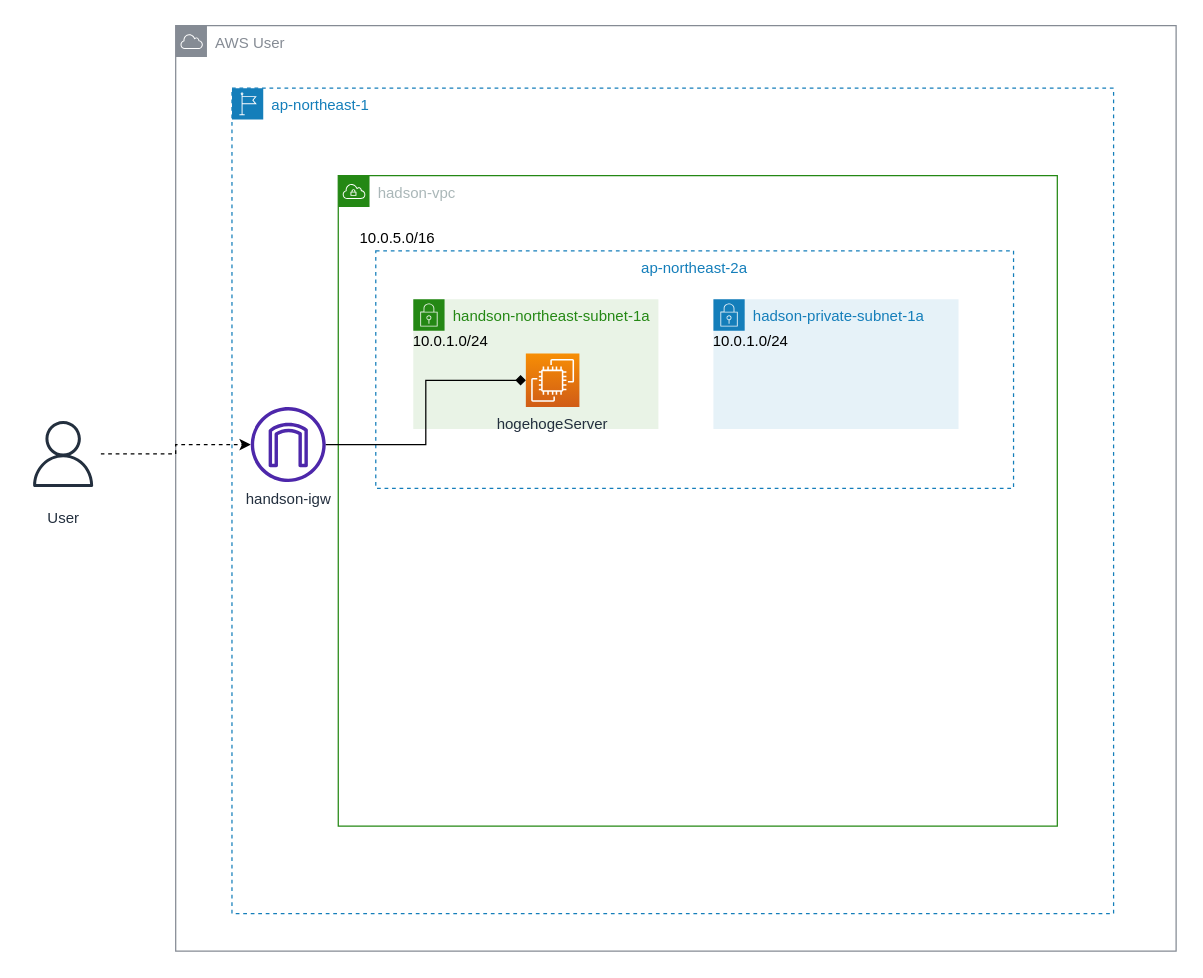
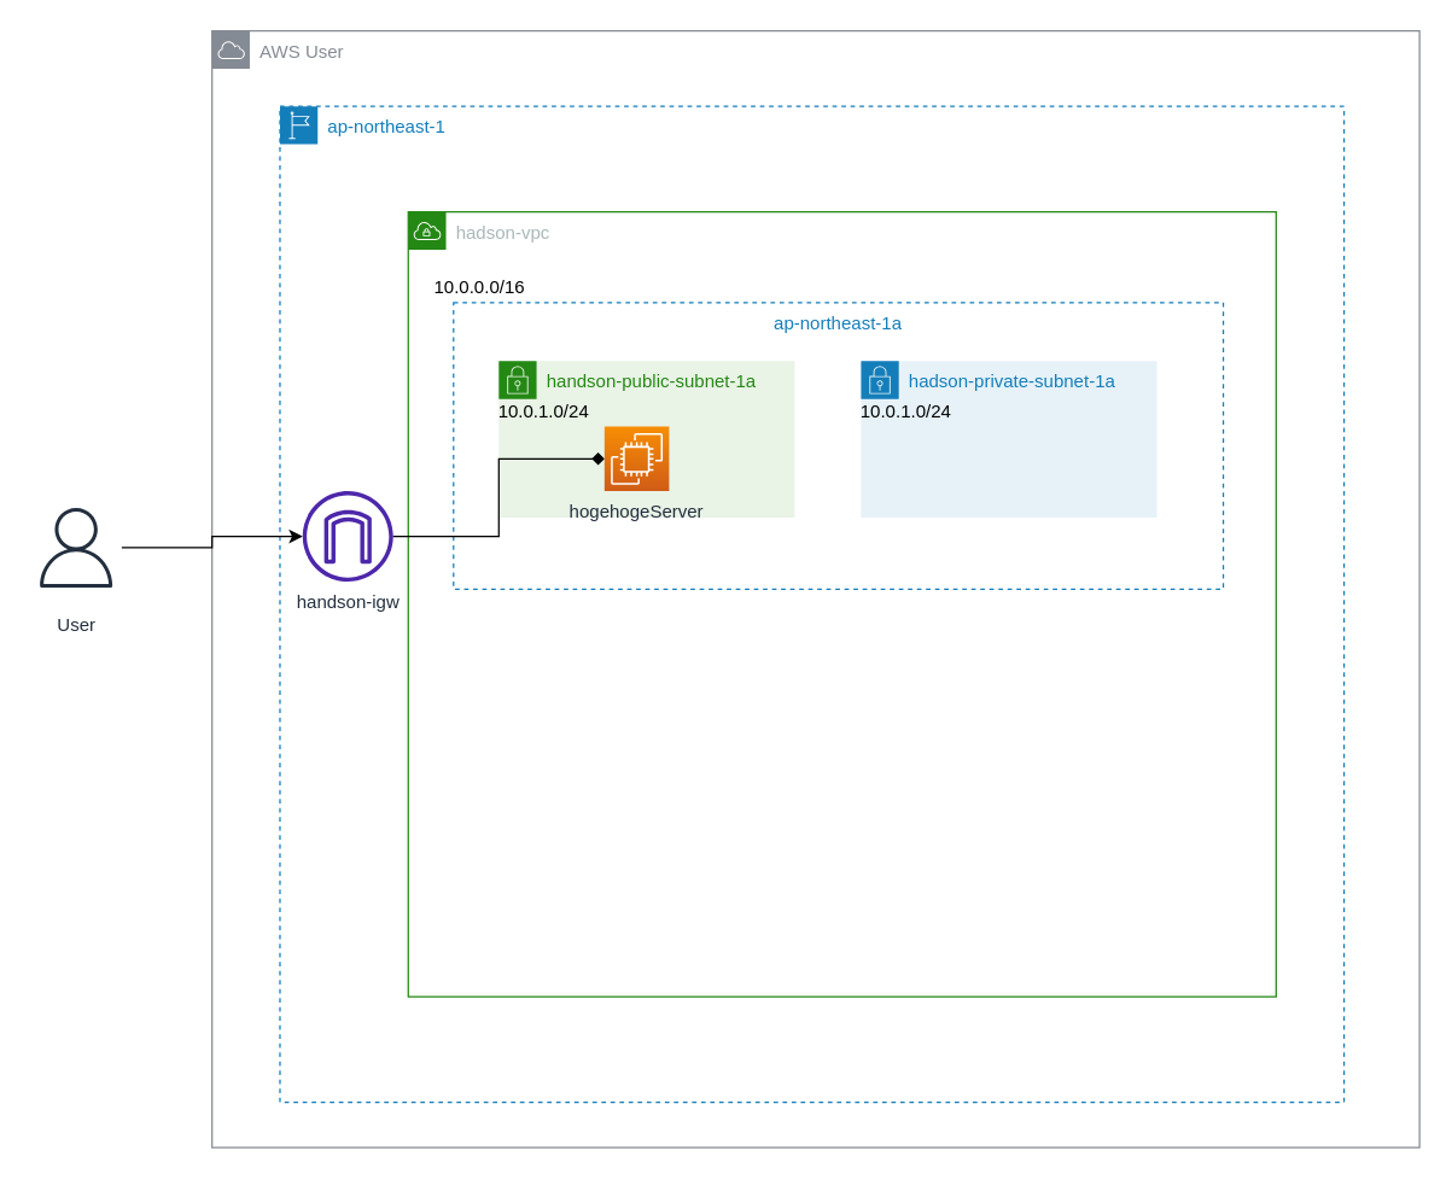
  <mxCell id="0" />
  <mxCell id="1" parent="0" />
  <mxCell id="2" value="AWS User" style="sketch=0;outlineConnect=0;gradientColor=none;html=1;whiteSpace=wrap;fontSize=12;fontStyle=0;shape=mxgraph.aws4.group;grIcon=mxgraph.aws4.group_aws_cloud;strokeColor=#858B94;fillColor=none;verticalAlign=top;align=left;spacingLeft=30;fontColor=#858B94;dashed=0;" vertex="1" parent="1"><mxGeometry x="140" y="20" width="800" height="740" as="geometry" /></mxCell>
  <mxCell id="3" value="ap-northeast-1" style="points=[[0,0],[0.25,0],[0.5,0],[0.75,0],[1,0],[1,0.25],[1,0.5],[1,0.75],[1,1],[0.75,1],[0.5,1],[0.25,1],[0,1],[0,0.75],[0,0.5],[0,0.25]];outlineConnect=0;gradientColor=none;html=1;whiteSpace=wrap;fontSize=12;fontStyle=0;container=0;pointerEvents=0;collapsible=0;recursiveResize=0;shape=mxgraph.aws4.group;grIcon=mxgraph.aws4.group_region;strokeColor=#147EBA;fillColor=none;verticalAlign=top;align=left;spacingLeft=30;fontColor=#147EBA;dashed=1;" vertex="1" parent="1"><mxGeometry x="185" y="70" width="705" height="660" as="geometry" /></mxCell>
- <mxCell id="4" style="edgeStyle=orthogonalEdgeStyle;rounded=0;orthogonalLoop=1;jettySize=auto;html=1;fontColor=#3399FF;dashed=1;" edge="1" parent="1" source="5" target="6"><mxGeometry relative="1" as="geometry"><mxPoint x="30" y="320" as="targetPoint" /></mxGeometry></mxCell>
+ <mxCell id="4" style="edgeStyle=orthogonalEdgeStyle;rounded=0;orthogonalLoop=1;jettySize=auto;html=1;fontColor=#3399FF;" edge="1" parent="1" source="5" target="6"><mxGeometry relative="1" as="geometry"><mxPoint x="30" y="320" as="targetPoint" /></mxGeometry></mxCell>
  <mxCell id="5" value="User" style="sketch=0;outlineConnect=0;fontColor=#232F3E;gradientColor=none;strokeColor=#232F3E;fillColor=#ffffff;dashed=0;verticalLabelPosition=bottom;verticalAlign=top;align=center;html=1;fontSize=12;fontStyle=0;aspect=fixed;shape=mxgraph.aws4.resourceIcon;resIcon=mxgraph.aws4.user;" vertex="1" parent="1"><mxGeometry x="20" y="325" width="60" height="75" as="geometry" /></mxCell>
  <mxCell id="6" value="handson-igw" style="sketch=0;outlineConnect=0;fontColor=#232F3E;gradientColor=none;fillColor=#4D27AA;strokeColor=none;dashed=0;verticalLabelPosition=bottom;verticalAlign=top;align=center;html=1;fontSize=12;fontStyle=0;aspect=fixed;pointerEvents=1;shape=mxgraph.aws4.internet_gateway;" vertex="1" parent="1"><mxGeometry x="200" y="325" width="60" height="60" as="geometry" /></mxCell>
  <mxCell id="7" value="" style="group" vertex="1" connectable="0" parent="1"><mxGeometry x="270" y="140" width="575" height="520" as="geometry" /></mxCell>
  <mxCell id="8" value="hadson-vpc" style="points=[[0,0],[0.25,0],[0.5,0],[0.75,0],[1,0],[1,0.25],[1,0.5],[1,0.75],[1,1],[0.75,1],[0.5,1],[0.25,1],[0,1],[0,0.75],[0,0.5],[0,0.25]];outlineConnect=0;gradientColor=none;html=1;whiteSpace=wrap;fontSize=12;fontStyle=0;container=0;pointerEvents=0;collapsible=0;recursiveResize=0;shape=mxgraph.aws4.group;grIcon=mxgraph.aws4.group_vpc;strokeColor=#248814;fillColor=none;verticalAlign=top;align=left;spacingLeft=30;fontColor=#AAB7B8;dashed=0;" vertex="1" parent="7"><mxGeometry width="575" height="520" as="geometry" /></mxCell>
- <mxCell id="9" value="10.0.5.0/16" style="text;html=1;strokeColor=none;fillColor=none;align=center;verticalAlign=middle;whiteSpace=wrap;rounded=0;" vertex="1" parent="7"><mxGeometry y="40.301" width="95" height="19.873" as="geometry" /></mxCell>
+ <mxCell id="9" value="10.0.0.0/16" style="text;html=1;strokeColor=none;fillColor=none;align=center;verticalAlign=middle;whiteSpace=wrap;rounded=0;" vertex="1" parent="7"><mxGeometry y="40.301" width="95" height="19.873" as="geometry" /></mxCell>
  <mxCell id="10" value="" style="group" vertex="1" connectable="0" parent="7"><mxGeometry x="30" y="60" width="510" height="190" as="geometry" /></mxCell>
- <mxCell id="11" value="ap-northeast-2a" style="fillColor=none;strokeColor=#147EBA;dashed=1;verticalAlign=top;fontStyle=0;fontColor=#147EBA;" vertex="1" parent="10"><mxGeometry width="510" height="190" as="geometry" /></mxCell>
- <mxCell id="12" value="handson-northeast-subnet-1a" style="points=[[0,0],[0.25,0],[0.5,0],[0.75,0],[1,0],[1,0.25],[1,0.5],[1,0.75],[1,1],[0.75,1],[0.5,1],[0.25,1],[0,1],[0,0.75],[0,0.5],[0,0.25]];outlineConnect=0;gradientColor=none;html=1;whiteSpace=wrap;fontSize=12;fontStyle=0;container=1;pointerEvents=0;collapsible=0;recursiveResize=0;shape=mxgraph.aws4.group;grIcon=mxgraph.aws4.group_security_group;grStroke=0;strokeColor=#248814;fillColor=#E9F3E6;verticalAlign=top;align=left;spacingLeft=30;fontColor=#248814;dashed=0;" vertex="1" parent="10"><mxGeometry x="30" y="38.864" width="196" height="103.636" as="geometry" /></mxCell>
+ <mxCell id="11" value="ap-northeast-1a" style="fillColor=none;strokeColor=#147EBA;dashed=1;verticalAlign=top;fontStyle=0;fontColor=#147EBA;" vertex="1" parent="10"><mxGeometry width="510" height="190" as="geometry" /></mxCell>
+ <mxCell id="12" value="handson-public-subnet-1a" style="points=[[0,0],[0.25,0],[0.5,0],[0.75,0],[1,0],[1,0.25],[1,0.5],[1,0.75],[1,1],[0.75,1],[0.5,1],[0.25,1],[0,1],[0,0.75],[0,0.5],[0,0.25]];outlineConnect=0;gradientColor=none;html=1;whiteSpace=wrap;fontSize=12;fontStyle=0;container=1;pointerEvents=0;collapsible=0;recursiveResize=0;shape=mxgraph.aws4.group;grIcon=mxgraph.aws4.group_security_group;grStroke=0;strokeColor=#248814;fillColor=#E9F3E6;verticalAlign=top;align=left;spacingLeft=30;fontColor=#248814;dashed=0;" vertex="1" parent="10"><mxGeometry x="30" y="38.864" width="196" height="103.636" as="geometry" /></mxCell>
  <mxCell id="13" value="hadson-private-subnet-1a" style="points=[[0,0],[0.25,0],[0.5,0],[0.75,0],[1,0],[1,0.25],[1,0.5],[1,0.75],[1,1],[0.75,1],[0.5,1],[0.25,1],[0,1],[0,0.75],[0,0.5],[0,0.25]];outlineConnect=0;gradientColor=none;html=1;whiteSpace=wrap;fontSize=12;fontStyle=0;container=1;pointerEvents=0;collapsible=0;recursiveResize=0;shape=mxgraph.aws4.group;grIcon=mxgraph.aws4.group_security_group;grStroke=0;strokeColor=#147EBA;fillColor=#E6F2F8;verticalAlign=top;align=left;spacingLeft=30;fontColor=#147EBA;dashed=0;" vertex="1" parent="10"><mxGeometry x="270" y="38.864" width="196" height="103.636" as="geometry" /></mxCell>
  <mxCell id="14" value="10.0.1.0/24" style="text;html=1;strokeColor=none;fillColor=none;align=center;verticalAlign=middle;whiteSpace=wrap;rounded=0;" vertex="1" parent="13"><mxGeometry y="21.591" width="60" height="25.909" as="geometry" /></mxCell>
- <mxCell id="15" value="hogehogeServer" style="sketch=0;points=[[0,0,0],[0.25,0,0],[0.5,0,0],[0.75,0,0],[1,0,0],[0,1,0],[0.25,1,0],[0.5,1,0],[0.75,1,0],[1,1,0],[0,0.25,0],[0,0.5,0],[0,0.75,0],[1,0.25,0],[1,0.5,0],[1,0.75,0]];outlineConnect=0;fontColor=#232F3E;gradientColor=#F78E04;gradientDirection=north;fillColor=#D05C17;strokeColor=#ffffff;dashed=0;verticalLabelPosition=bottom;verticalAlign=top;align=center;html=1;fontSize=12;fontStyle=0;aspect=fixed;shape=mxgraph.aws4.resourceIcon;resIcon=mxgraph.aws4.ec2;" vertex="1" parent="10"><mxGeometry x="120" y="82.164" width="42.84" height="42.84" as="geometry" /></mxCell>
+ <mxCell id="15" value="hogehogeServer" style="sketch=0;points=[[0,0,0],[0.25,0,0],[0.5,0,0],[0.75,0,0],[1,0,0],[0,1,0],[0.25,1,0],[0.5,1,0],[0.75,1,0],[1,1,0],[0,0.25,0],[0,0.5,0],[0,0.75,0],[1,0.25,0],[1,0.5,0],[1,0.75,0]];outlineConnect=0;fontColor=#232F3E;gradientColor=#F78E04;gradientDirection=north;fillColor=#D05C17;strokeColor=#ffffff;dashed=0;verticalLabelPosition=bottom;verticalAlign=top;align=center;html=1;fontSize=12;fontStyle=0;aspect=fixed;shape=mxgraph.aws4.resourceIcon;resIcon=mxgraph.aws4.ec2;" vertex="1" parent="10"><mxGeometry x="100" y="82.164" width="42.84" height="42.84" as="geometry" /></mxCell>
  <mxCell id="16" value="10.0.1.0/24" style="text;html=1;strokeColor=none;fillColor=none;align=center;verticalAlign=middle;whiteSpace=wrap;rounded=0;" vertex="1" parent="10"><mxGeometry x="30" y="60.456" width="60" height="25.909" as="geometry" /></mxCell>
  <mxCell id="17" style="edgeStyle=orthogonalEdgeStyle;rounded=0;orthogonalLoop=1;jettySize=auto;html=1;entryX=0;entryY=0.5;entryDx=0;entryDy=0;entryPerimeter=0;fontColor=#3399FF;endArrow=diamond;" edge="1" parent="1" source="6" target="15"><mxGeometry relative="1" as="geometry" /></mxCell>
